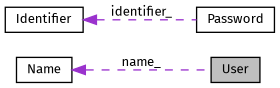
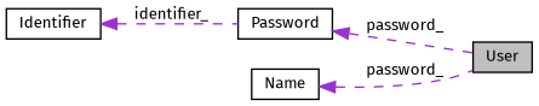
  digraph {
    fontname="Fira Sans"
    rankdir=LR
    node [color=black fillcolor=white fontname="Fira Sans" fontsize=10 shape=record style=filled]
    edge [color=darkorchid3 dir=back fontname="Fira Sans" fontsize=10 labelfontname=Helvetica labelfontsize=10 style=dashed]
    n1 [fillcolor=grey75 fontcolor=black height=0.2 label=User width=0.4]
    n2 [height=0.2 label=Password width=0.4]
    n3 [height=0.2 label=Identifier width=0.4]
    n4 [height=0.2 label=Name width=0.4]
+   n2 -> n1 [label=" password_"]
    n3 -> n2 [label=" identifier_"]
-   n4 -> n1 [label=" name_"]
+   n4 -> n1 [label=" password_"]
  }
